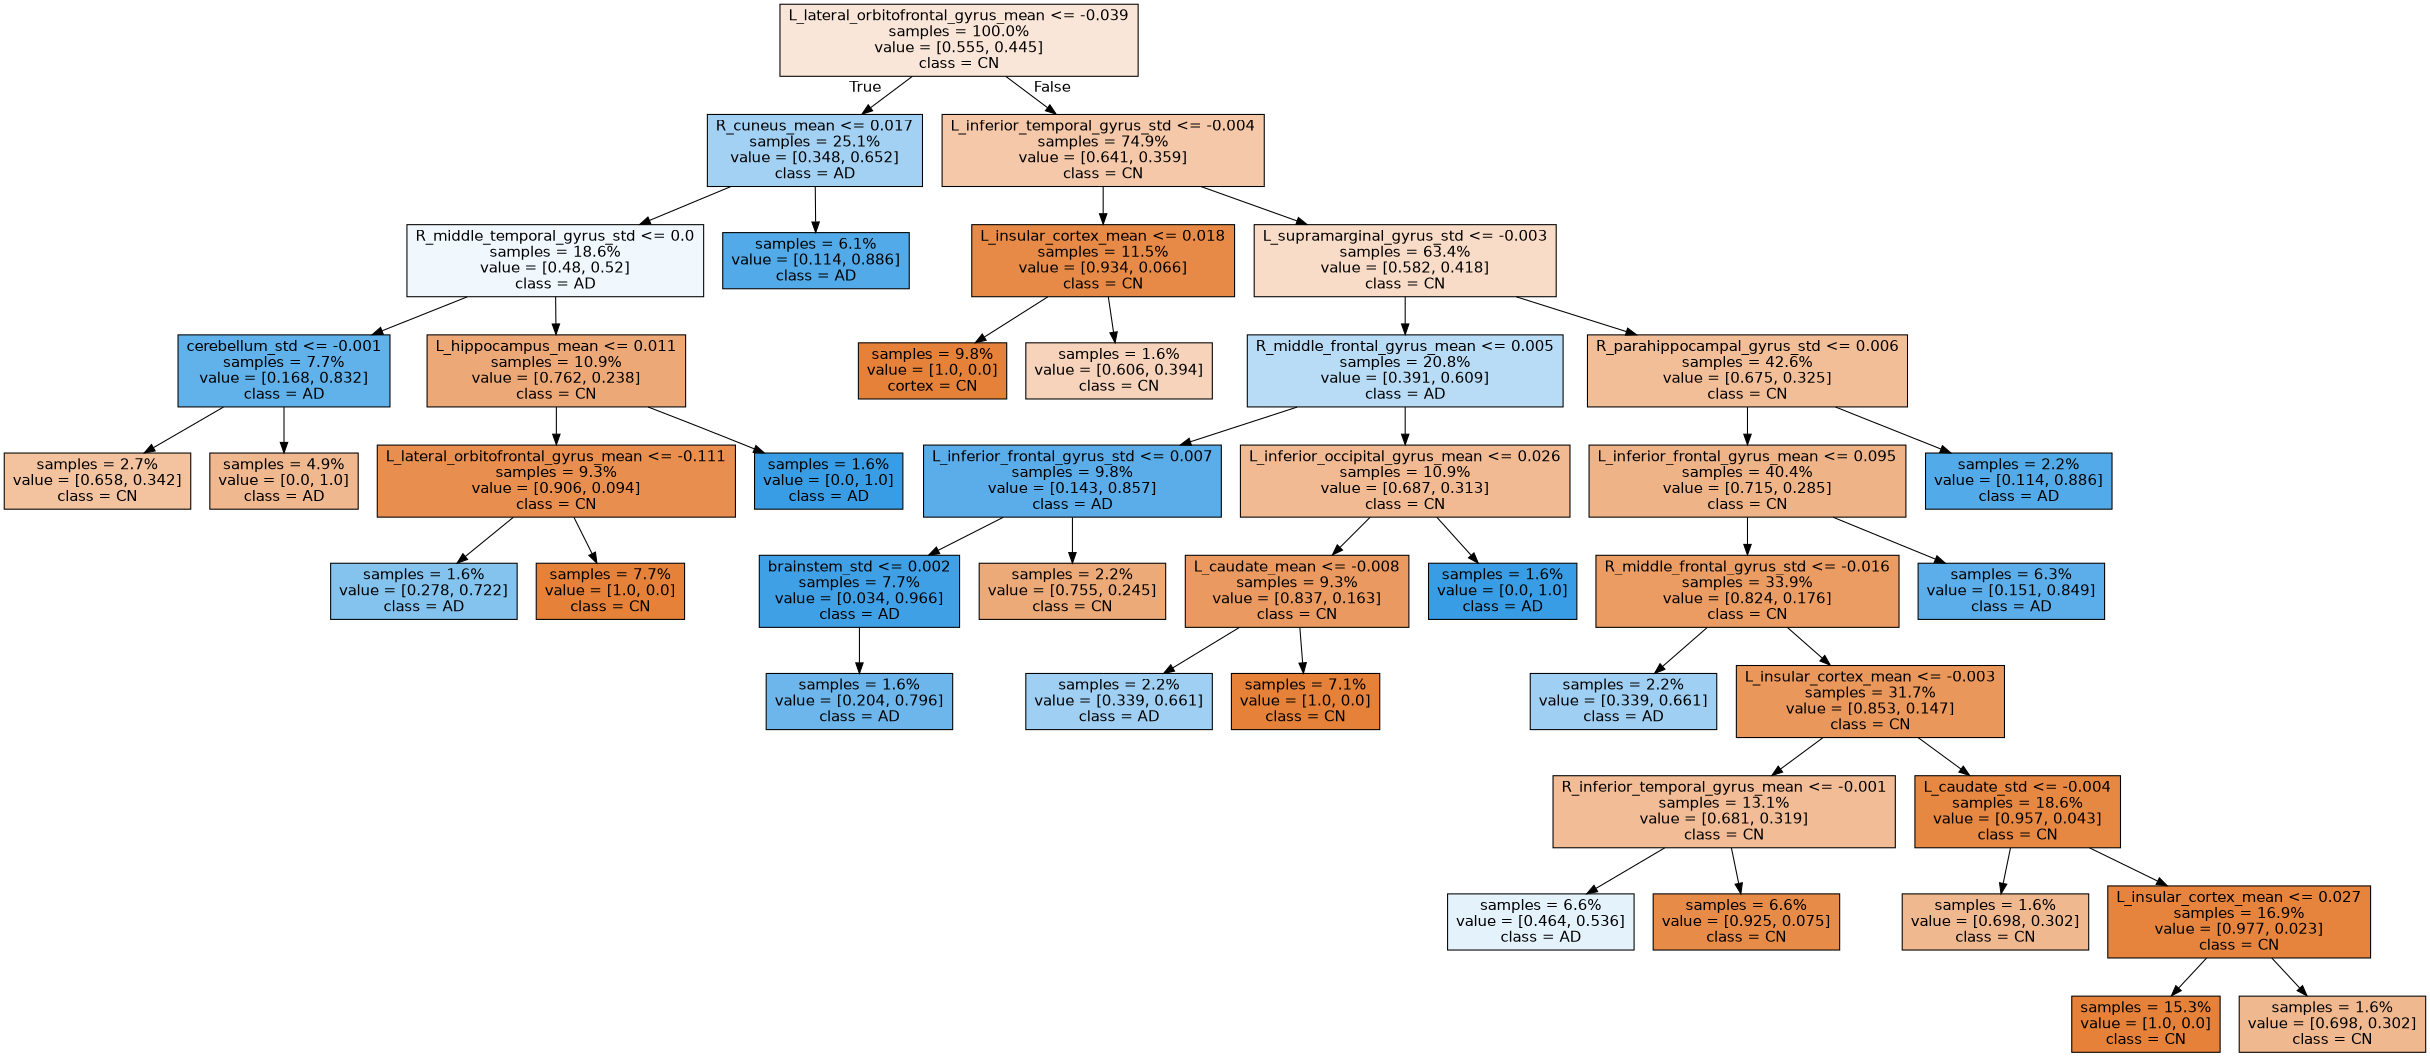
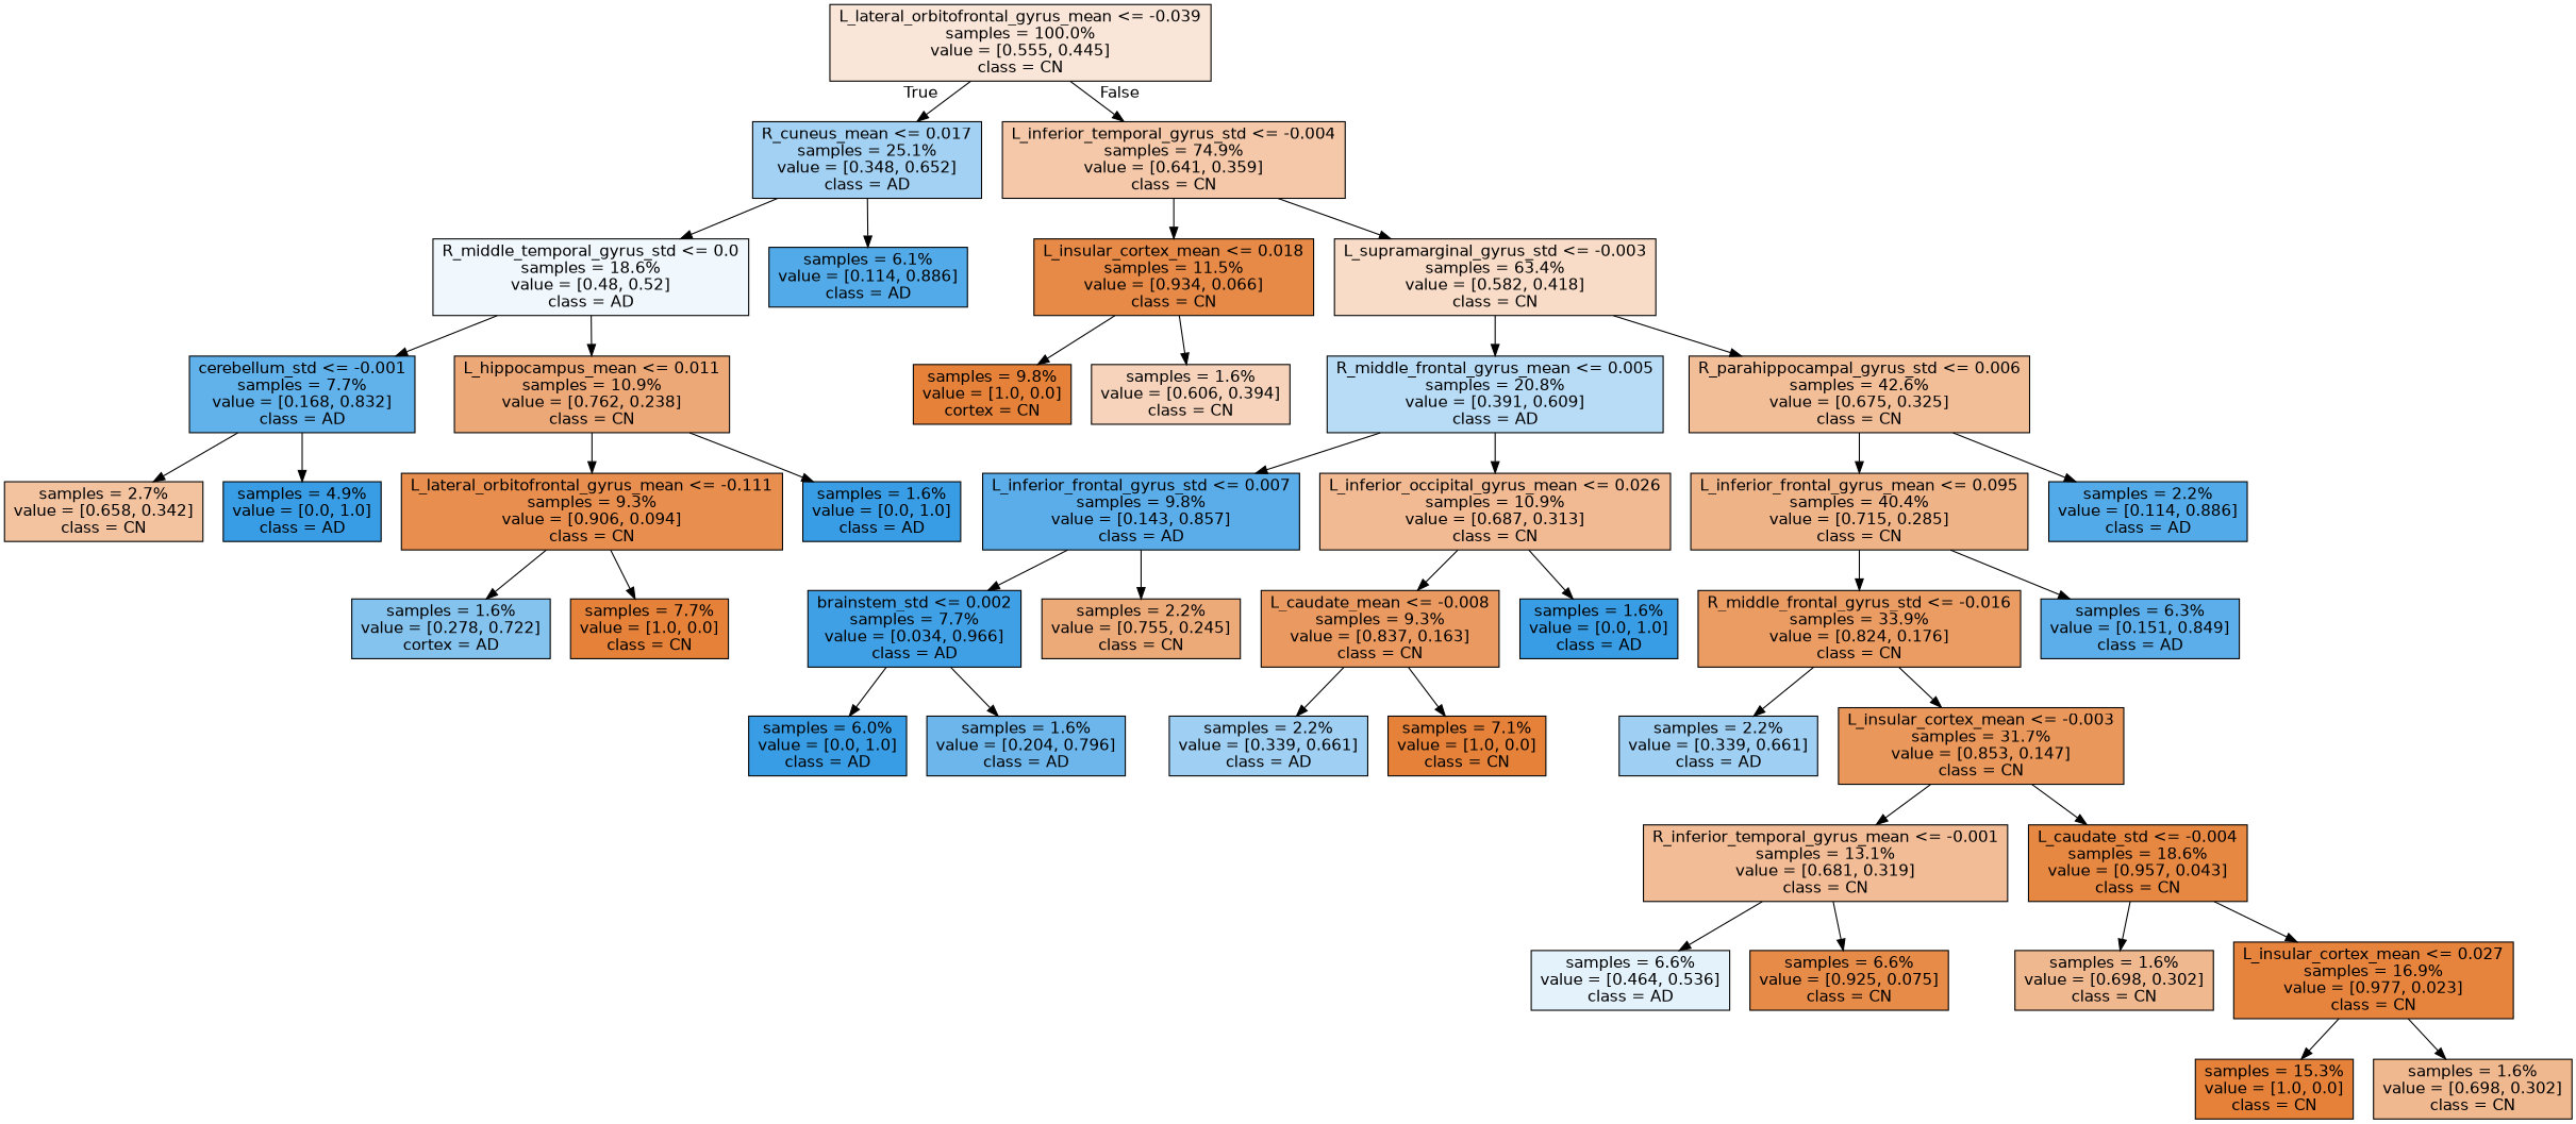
  digraph {
    node [color=black fillcolor="#399de5" fontname=helvetica shape=box style=filled]
    edge [fontname=helvetica]
    n1 [fillcolor="#fae6d8" label="L_lateral_orbitofrontal_gyrus_mean <= -0.039\nsamples = 100.0%\nvalue = [0.555, 0.445]\nclass = CN"]
    n2 [fillcolor="#a3d1f3" label="R_cuneus_mean <= 0.017\nsamples = 25.1%\nvalue = [0.348, 0.652]\nclass = AD"]
    n3 [fillcolor="#f4c8a8" label="L_inferior_temporal_gyrus_std <= -0.004\nsamples = 74.9%\nvalue = [0.641, 0.359]\nclass = CN"]
    n4 [fillcolor="#f0f7fd" label="R_middle_temporal_gyrus_std <= 0.0\nsamples = 18.6%\nvalue = [0.48, 0.52]\nclass = AD"]
    n5 [fillcolor="#52aae8" label="samples = 6.1%\nvalue = [0.114, 0.886]\nclass = AD"]
    n6 [fillcolor="#e78a47" label="L_insular_cortex_mean <= 0.018\nsamples = 11.5%\nvalue = [0.934, 0.066]\nclass = CN"]
    n7 [fillcolor="#f8dcc7" label="L_supramarginal_gyrus_std <= -0.003\nsamples = 63.4%\nvalue = [0.582, 0.418]\nclass = CN"]
    n8 [fillcolor="#61b1ea" label="cerebellum_std <= -0.001\nsamples = 7.7%\nvalue = [0.168, 0.832]\nclass = AD"]
    n9 [fillcolor="#eda877" label="L_hippocampus_mean <= 0.011\nsamples = 10.9%\nvalue = [0.762, 0.238]\nclass = CN"]
    n10 [fillcolor="#f3c3a0" label="samples = 2.7%\nvalue = [0.658, 0.342]\nclass = CN"]
-   n11 [fillcolor="#f0b88f" label="samples = 4.9%\nvalue = [0.0, 1.0]\nclass = AD"]
+   n11 [label="samples = 4.9%\nvalue = [0.0, 1.0]\nclass = AD"]
    n12 [fillcolor="#e88e4e" label="L_lateral_orbitofrontal_gyrus_mean <= -0.111\nsamples = 9.3%\nvalue = [0.906, 0.094]\nclass = CN"]
    n13 [label="samples = 1.6%\nvalue = [0.0, 1.0]\nclass = AD"]
-   n14 [fillcolor="#85c3ef" label="samples = 1.6%\nvalue = [0.278, 0.722]\nclass = AD"]
+   n14 [fillcolor="#85c3ef" label="samples = 1.6%\nvalue = [0.278, 0.722]\ncortex = AD"]
    n15 [fillcolor="#e58139" label="samples = 7.7%\nvalue = [1.0, 0.0]\nclass = CN"]
    n16 [fillcolor="#e58139" label="samples = 9.8%\nvalue = [1.0, 0.0]\ncortex = CN"]
    n17 [fillcolor="#f6d3ba" label="samples = 1.6%\nvalue = [0.606, 0.394]\nclass = CN"]
    n18 [fillcolor="#b8dcf6" label="R_middle_frontal_gyrus_mean <= 0.005\nsamples = 20.8%\nvalue = [0.391, 0.609]\nclass = AD"]
    n19 [fillcolor="#f2be98" label="R_parahippocampal_gyrus_std <= 0.006\nsamples = 42.6%\nvalue = [0.675, 0.325]\nclass = CN"]
    n20 [fillcolor="#5aade9" label="L_inferior_frontal_gyrus_std <= 0.007\nsamples = 9.8%\nvalue = [0.143, 0.857]\nclass = AD"]
    n21 [fillcolor="#f1ba93" label="L_inferior_occipital_gyrus_mean <= 0.026\nsamples = 10.9%\nvalue = [0.687, 0.313]\nclass = CN"]
    n22 [fillcolor="#efb388" label="L_inferior_frontal_gyrus_mean <= 0.095\nsamples = 40.4%\nvalue = [0.715, 0.285]\nclass = CN"]
    n23 [fillcolor="#52aae8" label="samples = 2.2%\nvalue = [0.114, 0.886]\nclass = AD"]
    n24 [fillcolor="#40a0e6" label="brainstem_std <= 0.002\nsamples = 7.7%\nvalue = [0.034, 0.966]\nclass = AD"]
    n25 [fillcolor="#edaa79" label="samples = 2.2%\nvalue = [0.755, 0.245]\nclass = CN"]
    n26 [fillcolor="#ea9a60" label="L_caudate_mean <= -0.008\nsamples = 9.3%\nvalue = [0.837, 0.163]\nclass = CN"]
    n27 [label="samples = 1.6%\nvalue = [0.0, 1.0]\nclass = AD"]
+   n28 [label="samples = 6.0%\nvalue = [0.0, 1.0]\nclass = AD"]
    n29 [fillcolor="#6cb6ec" label="samples = 1.6%\nvalue = [0.204, 0.796]\nclass = AD"]
    n30 [fillcolor="#9fcff2" label="samples = 2.2%\nvalue = [0.339, 0.661]\nclass = AD"]
    n31 [fillcolor="#e58139" label="samples = 7.1%\nvalue = [1.0, 0.0]\nclass = CN"]
    n32 [fillcolor="#eb9c63" label="R_middle_frontal_gyrus_std <= -0.016\nsamples = 33.9%\nvalue = [0.824, 0.176]\nclass = CN"]
    n33 [fillcolor="#5caeea" label="samples = 6.3%\nvalue = [0.151, 0.849]\nclass = AD"]
    n34 [fillcolor="#9fcff2" label="samples = 2.2%\nvalue = [0.339, 0.661]\nclass = AD"]
    n35 [fillcolor="#e9975b" label="L_insular_cortex_mean <= -0.003\nsamples = 31.7%\nvalue = [0.853, 0.147]\nclass = CN"]
    n36 [fillcolor="#f1bc96" label="R_inferior_temporal_gyrus_mean <= -0.001\nsamples = 13.1%\nvalue = [0.681, 0.319]\nclass = CN"]
    n37 [fillcolor="#e68742" label="L_caudate_std <= -0.004\nsamples = 18.6%\nvalue = [0.957, 0.043]\nclass = CN"]
    n38 [fillcolor="#e4f2fc" label="samples = 6.6%\nvalue = [0.464, 0.536]\nclass = AD"]
    n39 [fillcolor="#e78b49" label="samples = 6.6%\nvalue = [0.925, 0.075]\nclass = CN"]
    n40 [fillcolor="#f0b88f" label="samples = 1.6%\nvalue = [0.698, 0.302]\nclass = CN"]
    n41 [fillcolor="#e6843e" label="L_insular_cortex_mean <= 0.027\nsamples = 16.9%\nvalue = [0.977, 0.023]\nclass = CN"]
    n42 [fillcolor="#e58139" label="samples = 15.3%\nvalue = [1.0, 0.0]\nclass = CN"]
    n43 [fillcolor="#f0b88f" label="samples = 1.6%\nvalue = [0.698, 0.302]\nclass = CN"]
    n1 -> n2 [headlabel=True labelangle=45 labeldistance=2.5]
    n1 -> n3 [headlabel=False labelangle=-45 labeldistance=2.5]
    n2 -> n4
    n2 -> n5
    n3 -> n6
    n3 -> n7
    n4 -> n8
    n4 -> n9
    n6 -> n16
    n6 -> n17
    n7 -> n18
    n7 -> n19
    n8 -> n10
    n8 -> n11
    n9 -> n12
    n9 -> n13
    n12 -> n14
    n12 -> n15
    n18 -> n20
    n18 -> n21
    n19 -> n22
    n19 -> n23
    n20 -> n24
    n20 -> n25
    n21 -> n26
    n21 -> n27
    n22 -> n32
    n22 -> n33
+   n24 -> n28
    n24 -> n29
    n26 -> n30
    n26 -> n31
    n32 -> n34
    n32 -> n35
    n35 -> n36
    n35 -> n37
    n36 -> n38
    n36 -> n39
    n37 -> n40
    n37 -> n41
    n41 -> n42
    n41 -> n43
  }
